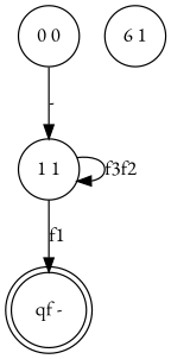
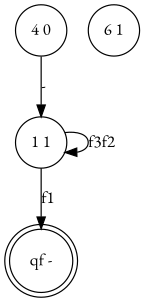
  digraph {
    fontname="EB Garamond"
    node [fontname="EB Garamond" shape=circle]
    edge [fontname="EB Garamond"]
    "1 1"
    "qf -" [shape=doublecircle]
-   "0 0"
+   "0 0" [label="4 0"]
    "6 1"
    "1 1" -> "1 1" [label=f3f2]
    "1 1" -> "qf -" [label=f1]
    "0 0" -> "1 1" [label="-"]
  }
